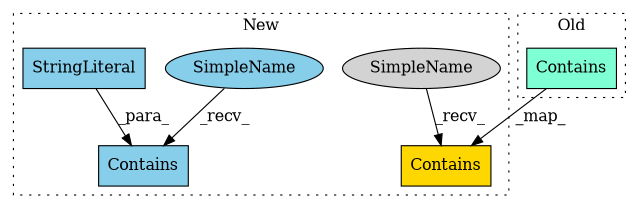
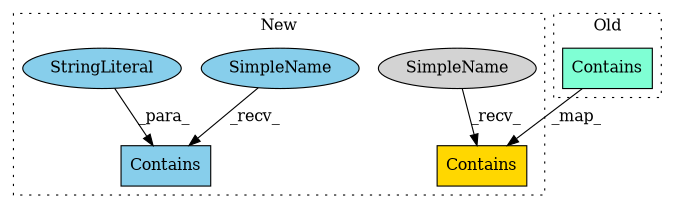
  digraph {
    node [a=32 l="9,1" shape=box style=filled fillcolor=skyblue]
    n1 [label=Contains s="2119,2135" fillcolor=gold]
    n2 [label=Contains s="2145,2163"]
-   n3 [a=45 l=9 label=StringLiteral s=2154]
+   n3 [a=45 l=9 label=StringLiteral s=2154 shape=ellipse]
    n4 [a=42 l=4 label=SimpleName s=2140 shape=ellipse]
    n5 [a=42 l=4 label=SimpleName s=2114 shape=ellipse fillcolor=lightgrey]
    n6 [label=Contains s="1849,1865" fillcolor=aquamarine]
    subgraph cluster_1 {
      label=New
      style=dotted
      n1
      n2
      n3
      n4
      n5
    }
    subgraph cluster_2 {
      label=Old
      style=dotted
      n6
    }
    n3 -> n2 [label=_para_]
    n4 -> n2 [label=_recv_]
    n5 -> n1 [label=_recv_]
    n6 -> n1 [label=_map_]
  }
